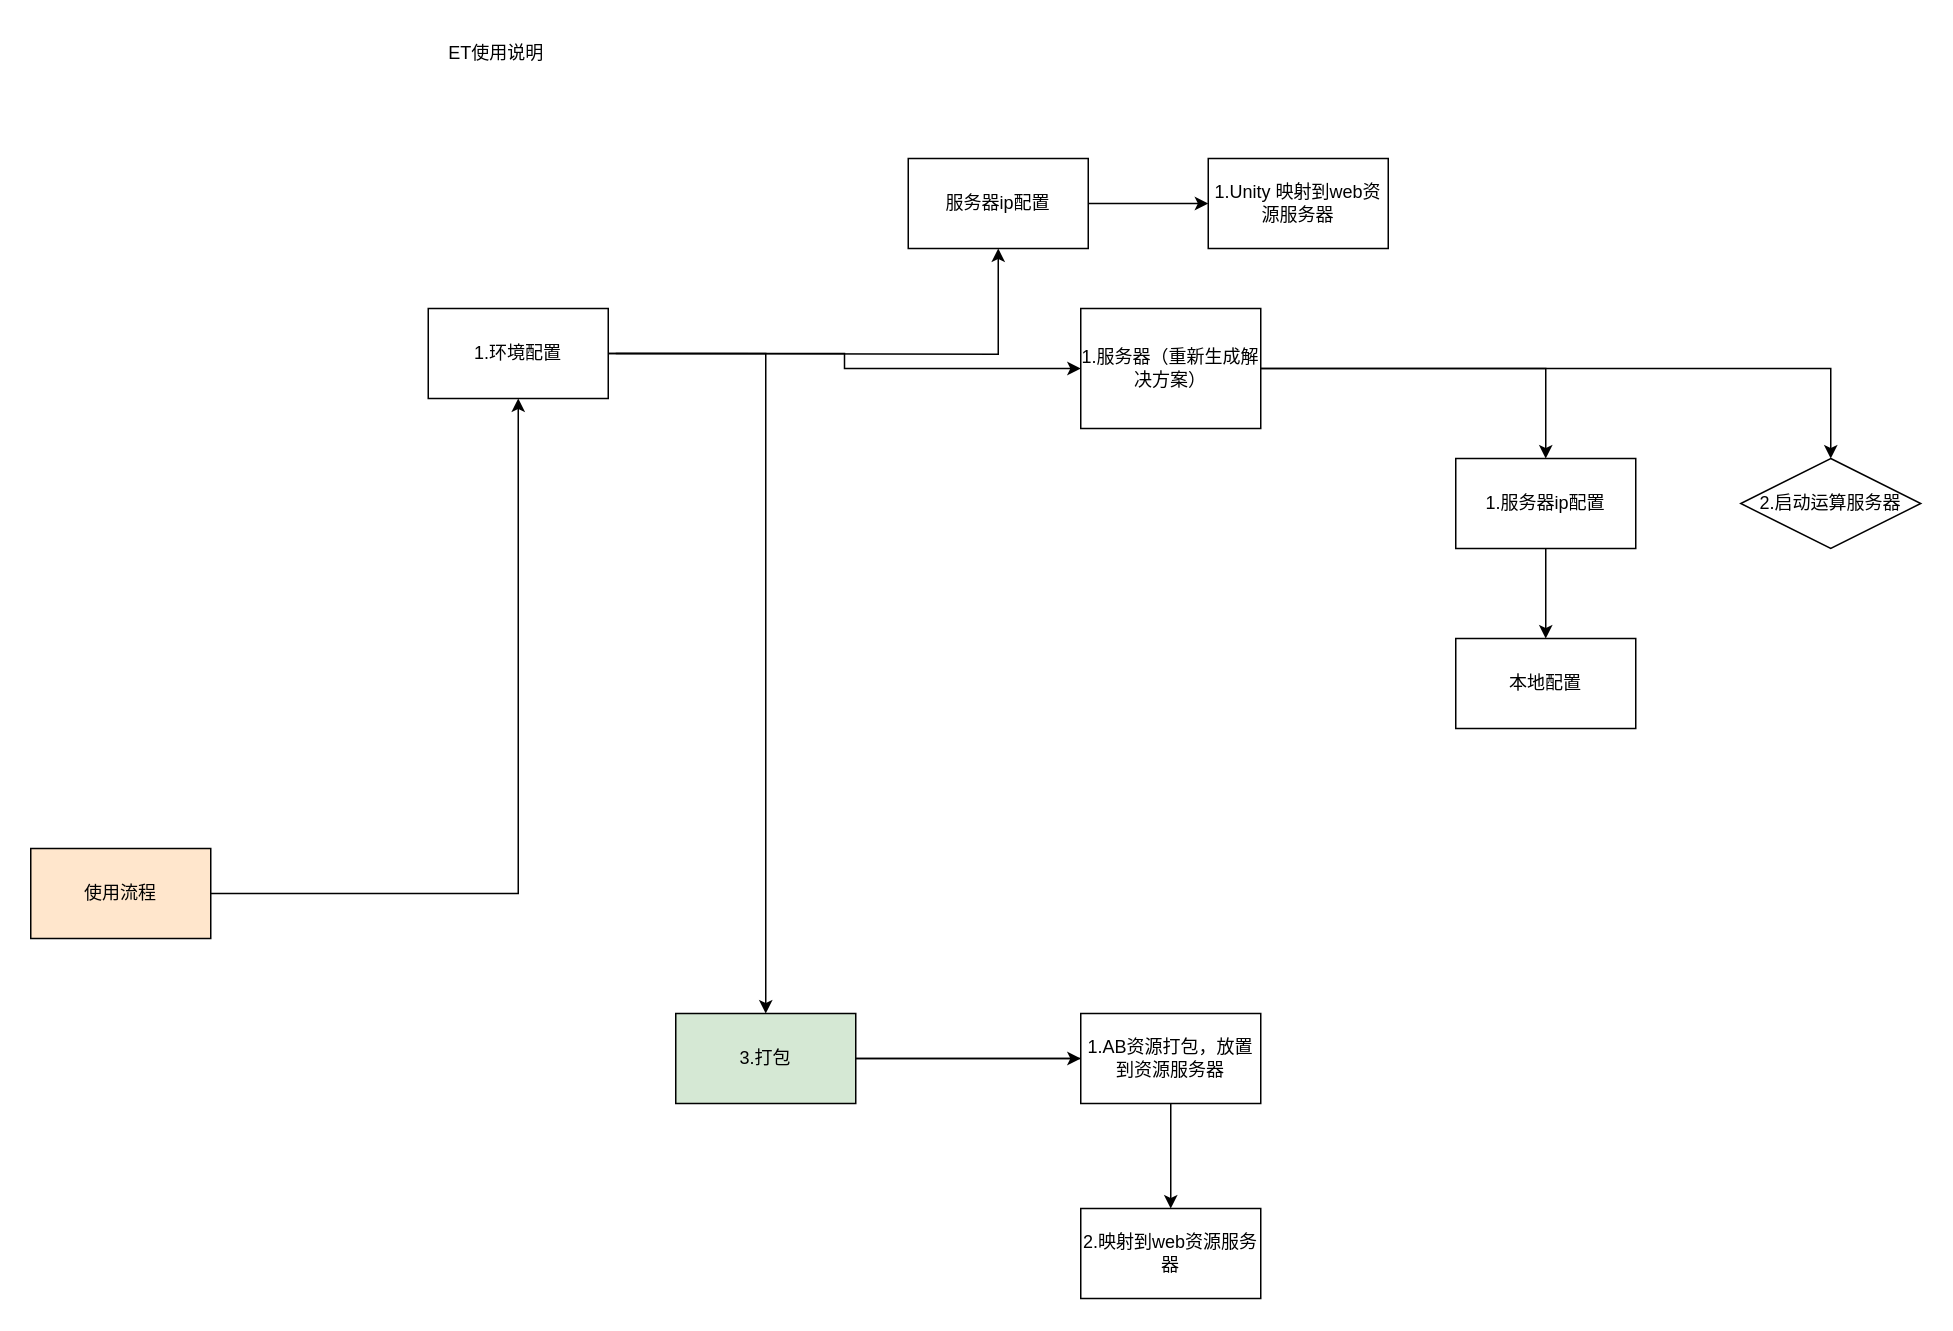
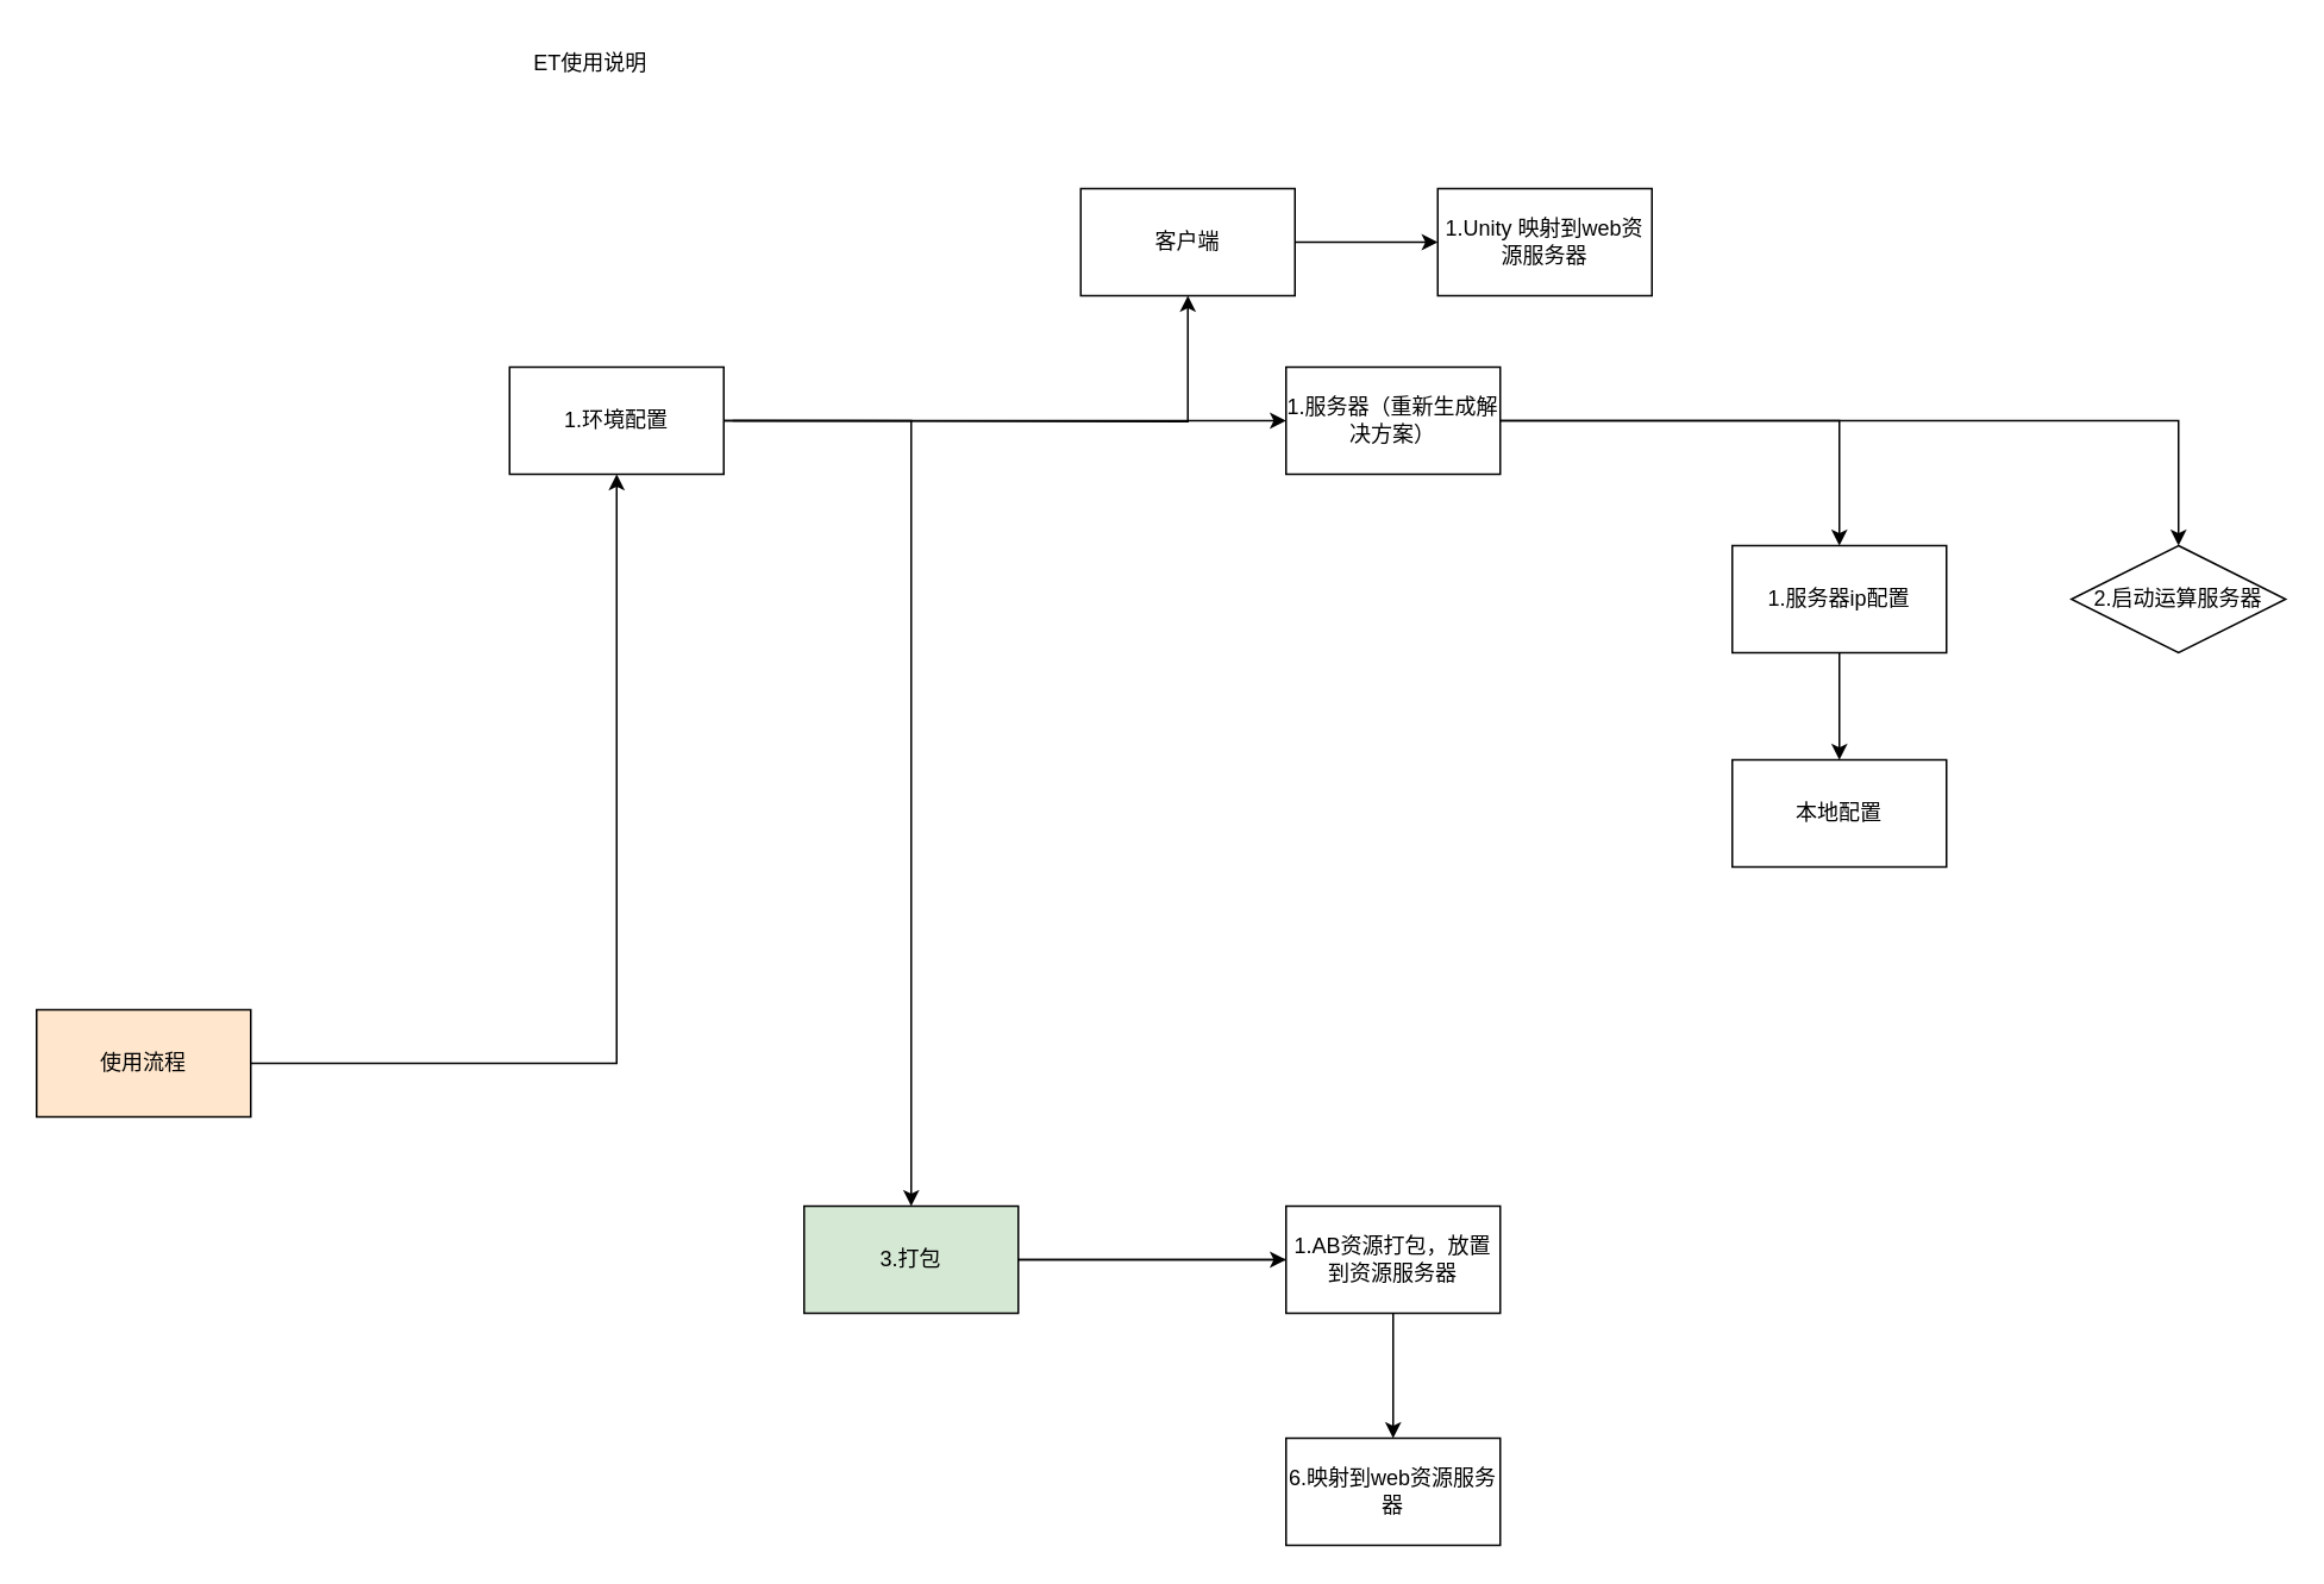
  <mxCell id="0" />
  <mxCell id="1" parent="0" />
  <mxCell id="2" value="ET使用说明" style="text;html=1;align=center;verticalAlign=middle;resizable=0;points=[];autosize=1;strokeColor=none;fillColor=none;" parent="1" vertex="1"><mxGeometry x="285" y="20" width="90" height="30" as="geometry" /></mxCell>
  <mxCell id="3" value="" style="edgeStyle=orthogonalEdgeStyle;rounded=0;orthogonalLoop=1;jettySize=auto;html=1;" parent="1" source="4" target="8" edge="1"><mxGeometry relative="1" as="geometry" /></mxCell>
  <mxCell id="4" value="使用流程" style="whiteSpace=wrap;html=1;fillColor=#ffe6cc;" parent="1" vertex="1"><mxGeometry x="20" y="565" width="120" height="60" as="geometry" /></mxCell>
  <mxCell id="5" value="" style="edgeStyle=orthogonalEdgeStyle;rounded=0;orthogonalLoop=1;jettySize=auto;html=1;" parent="1" target="10" edge="1"><mxGeometry relative="1" as="geometry"><mxPoint x="410" y="235" as="sourcePoint" /></mxGeometry></mxCell>
  <mxCell id="6" value="" style="edgeStyle=orthogonalEdgeStyle;rounded=0;orthogonalLoop=1;jettySize=auto;html=1;exitX=1;exitY=0.5;exitDx=0;exitDy=0;" parent="1" source="8" target="13" edge="1"><mxGeometry relative="1" as="geometry"><mxPoint x="570" y="225" as="sourcePoint" /></mxGeometry></mxCell>
  <mxCell id="7" value="" style="edgeStyle=orthogonalEdgeStyle;rounded=0;orthogonalLoop=1;jettySize=auto;html=1;" parent="1" source="8" target="20" edge="1"><mxGeometry relative="1" as="geometry" /></mxCell>
  <mxCell id="8" value="1.环境配置" style="whiteSpace=wrap;html=1;" parent="1" vertex="1"><mxGeometry x="285" y="205" width="120" height="60" as="geometry" /></mxCell>
  <mxCell id="9" value="" style="edgeStyle=orthogonalEdgeStyle;rounded=0;orthogonalLoop=1;jettySize=auto;html=1;" parent="1" source="10" target="14" edge="1"><mxGeometry relative="1" as="geometry" /></mxCell>
- <mxCell id="10" value="服务器ip配置" style="whiteSpace=wrap;html=1;" parent="1" vertex="1"><mxGeometry x="605" y="105" width="120" height="60" as="geometry" /></mxCell>
+ <mxCell id="10" value="客户端" style="whiteSpace=wrap;html=1;" parent="1" vertex="1"><mxGeometry x="605" y="105" width="120" height="60" as="geometry" /></mxCell>
  <mxCell id="11" value="" style="edgeStyle=orthogonalEdgeStyle;rounded=0;orthogonalLoop=1;jettySize=auto;html=1;" parent="1" source="13" target="16" edge="1"><mxGeometry relative="1" as="geometry" /></mxCell>
  <mxCell id="12" value="" style="edgeStyle=orthogonalEdgeStyle;rounded=0;orthogonalLoop=1;jettySize=auto;html=1;" parent="1" source="13" target="17" edge="1"><mxGeometry relative="1" as="geometry" /></mxCell>
- <mxCell id="13" value="1.服务器（重新生成解决方案）" style="whiteSpace=wrap;html=1;" parent="1" vertex="1"><mxGeometry x="720" y="205" width="120" height="80" as="geometry" /></mxCell>
+ <mxCell id="13" value="1.服务器（重新生成解决方案）" style="whiteSpace=wrap;html=1;" parent="1" vertex="1"><mxGeometry x="720" y="205" width="120" height="60" as="geometry" /></mxCell>
  <mxCell id="14" value="1.Unity 映射到web资源服务器" style="whiteSpace=wrap;html=1;" parent="1" vertex="1"><mxGeometry x="805" y="105" width="120" height="60" as="geometry" /></mxCell>
  <mxCell id="15" value="" style="edgeStyle=orthogonalEdgeStyle;rounded=0;orthogonalLoop=1;jettySize=auto;html=1;" edge="1" parent="1" source="16" target="22"><mxGeometry relative="1" as="geometry" /></mxCell>
  <mxCell id="16" value="1.服务器ip配置" style="whiteSpace=wrap;html=1;" parent="1" vertex="1"><mxGeometry x="970" y="305" width="120" height="60" as="geometry" /></mxCell>
  <mxCell id="17" value="2.启动运算服务器" style="rhombus;whiteSpace=wrap;html=1;" parent="1" vertex="1"><mxGeometry x="1160" y="305" width="120" height="60" as="geometry" /></mxCell>
  <mxCell id="18" value="" style="edgeStyle=orthogonalEdgeStyle;rounded=0;orthogonalLoop=1;jettySize=auto;html=1;" parent="1" source="20" target="21" edge="1"><mxGeometry relative="1" as="geometry" /></mxCell>
  <mxCell id="19" value="" style="edgeStyle=orthogonalEdgeStyle;rounded=0;orthogonalLoop=1;jettySize=auto;html=1;" edge="1" parent="1" source="20" target="23"><mxGeometry relative="1" as="geometry" /></mxCell>
  <mxCell id="20" value="3.打包" style="whiteSpace=wrap;html=1;fillColor=#d5e8d4;" parent="1" vertex="1"><mxGeometry x="450" y="675" width="120" height="60" as="geometry" /></mxCell>
  <mxCell id="21" value="1.AB资源打包，放置到资源服务器" style="whiteSpace=wrap;html=1;" parent="1" vertex="1"><mxGeometry x="720" y="675" width="120" height="60" as="geometry" /></mxCell>
  <mxCell id="22" value="本地配置" style="whiteSpace=wrap;html=1;" vertex="1" parent="1"><mxGeometry x="970" y="425" width="120" height="60" as="geometry" /></mxCell>
- <mxCell id="23" value="2.映射到web资源服务器" style="whiteSpace=wrap;html=1;" vertex="1" parent="1"><mxGeometry x="720" y="805" width="120" height="60" as="geometry" /></mxCell>
+ <mxCell id="23" value="6.映射到web资源服务器" style="whiteSpace=wrap;html=1;" vertex="1" parent="1"><mxGeometry x="720" y="805" width="120" height="60" as="geometry" /></mxCell>
